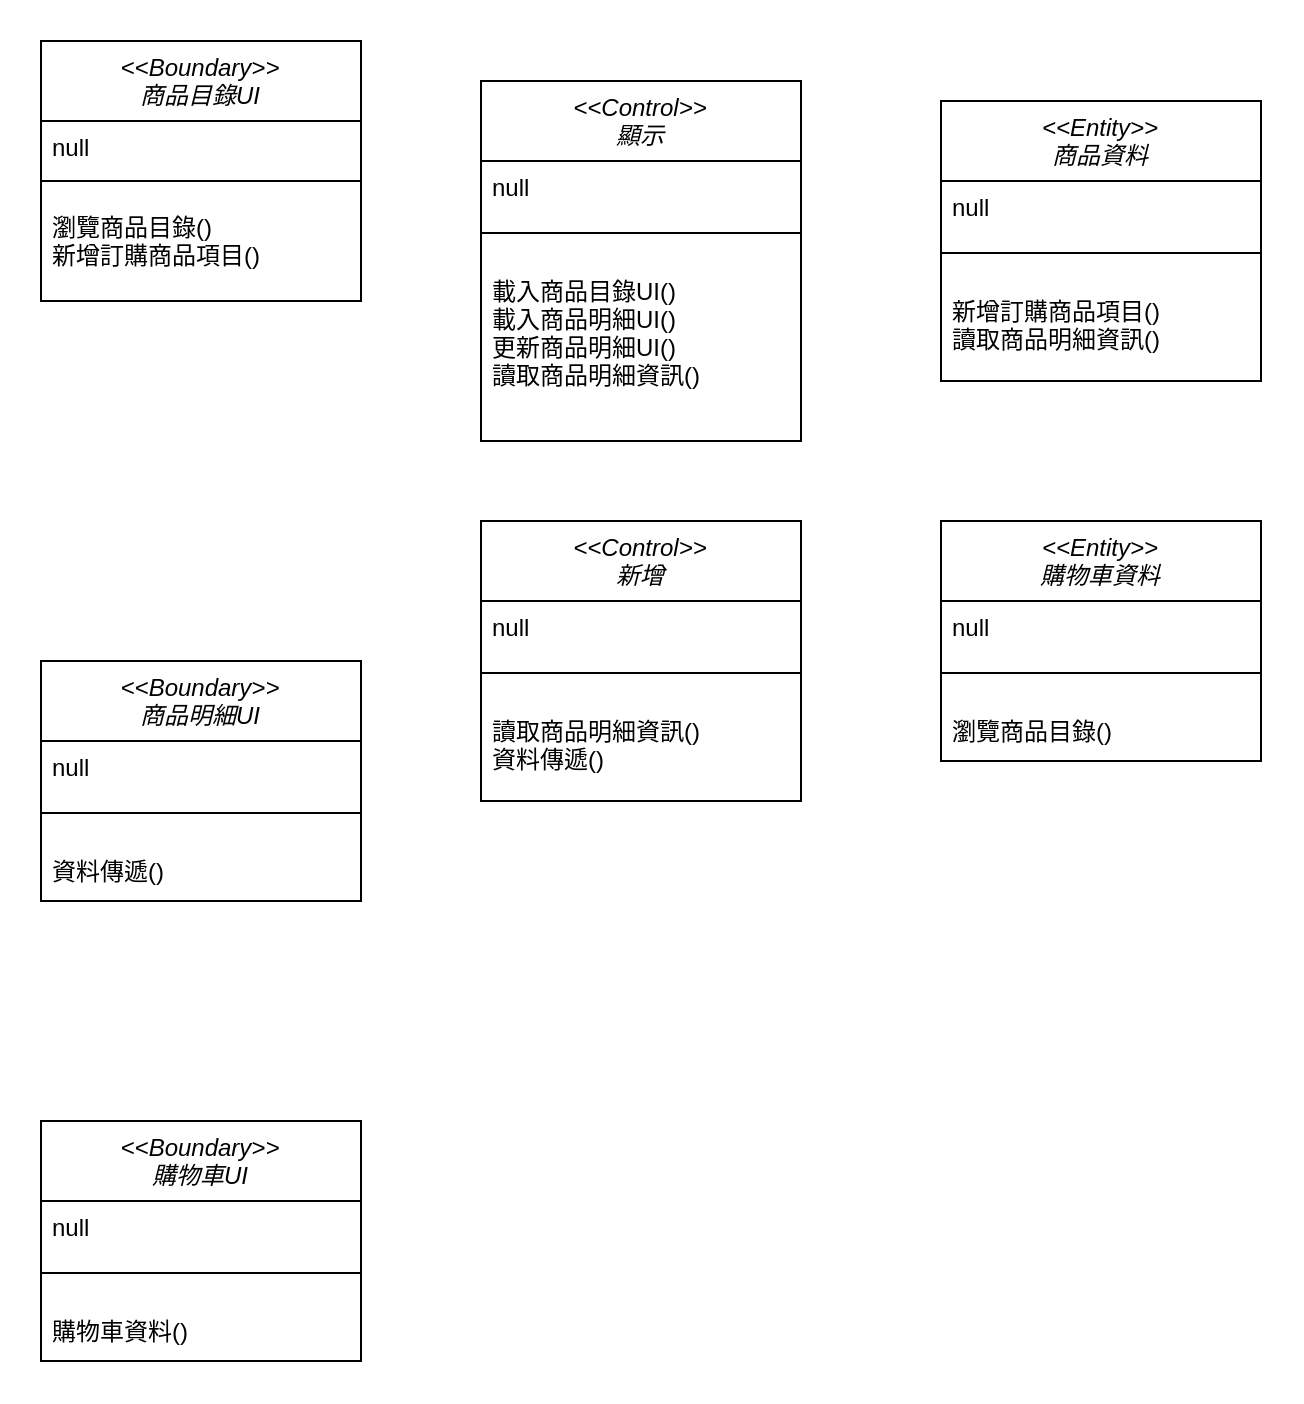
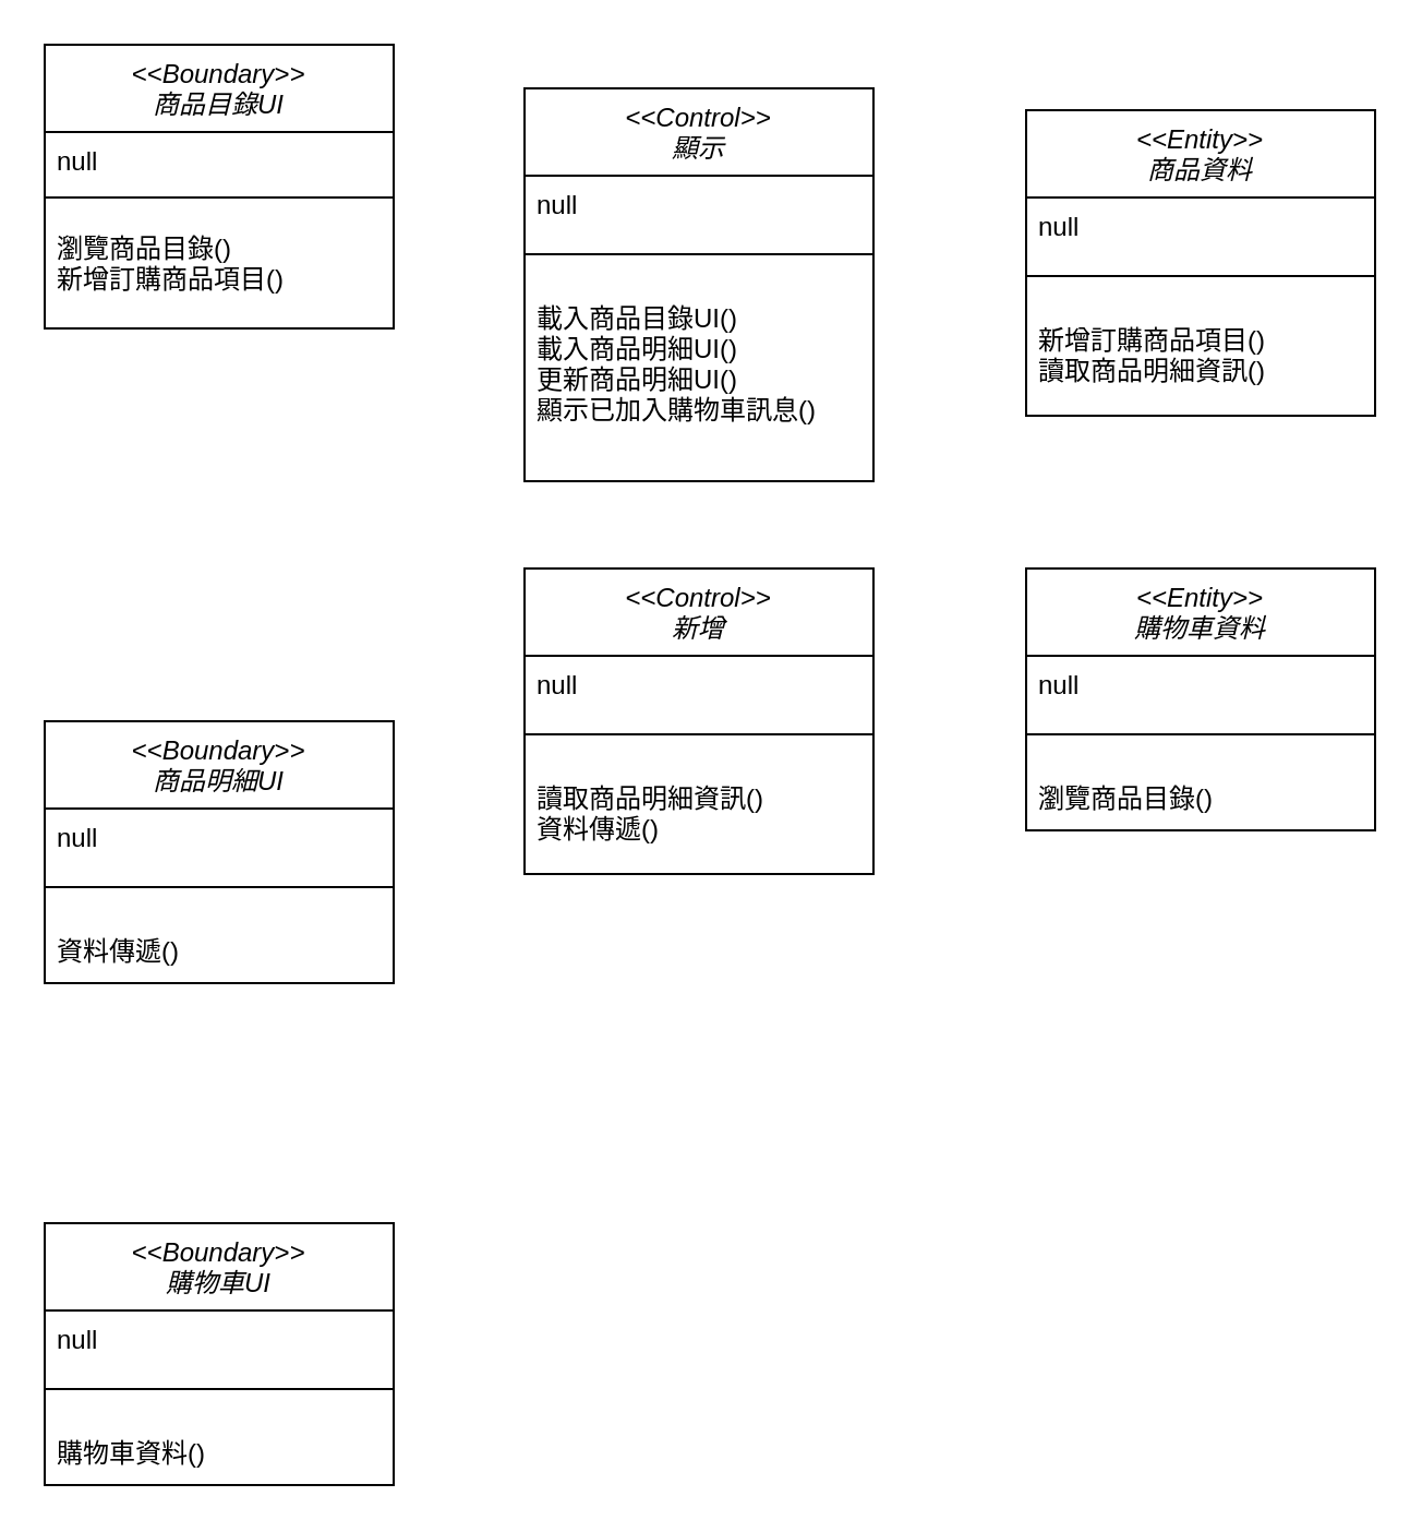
  <mxCell id="0" />
  <mxCell id="1" parent="0" />
  <mxCell id="2" value="&lt;&lt;Boundary&gt;&gt;&#10;商品目錄UI" style="swimlane;fontStyle=2;align=center;verticalAlign=top;childLayout=stackLayout;horizontal=1;startSize=40;horizontalStack=0;resizeParent=1;resizeLast=0;collapsible=1;marginBottom=0;rounded=0;shadow=0;strokeWidth=1;" parent="1" vertex="1"><mxGeometry x="20" y="20" width="160" height="130" as="geometry"><mxRectangle x="230" y="140" width="160" height="26" as="alternateBounds" /></mxGeometry></mxCell>
  <mxCell id="3" value="null" style="text;align=left;verticalAlign=top;spacingLeft=4;spacingRight=4;overflow=hidden;rotatable=0;points=[[0,0.5],[1,0.5]];portConstraint=eastwest;rounded=0;shadow=0;html=0;" parent="2" vertex="1"><mxGeometry y="40" width="160" height="20" as="geometry" /></mxCell>
  <mxCell id="4" value="" style="line;html=1;strokeWidth=1;align=left;verticalAlign=middle;spacingTop=-1;spacingLeft=3;spacingRight=3;rotatable=0;labelPosition=right;points=[];portConstraint=eastwest;" parent="2" vertex="1"><mxGeometry y="60" width="160" height="20" as="geometry" /></mxCell>
  <mxCell id="5" value="瀏覽商品目錄()&#10;新增訂購商品項目()&#10;" style="text;align=left;verticalAlign=top;spacingLeft=4;spacingRight=4;overflow=hidden;rotatable=0;points=[[0,0.5],[1,0.5]];portConstraint=eastwest;rounded=0;shadow=0;html=0;" vertex="1" parent="2"><mxGeometry y="80" width="160" height="38" as="geometry" /></mxCell>
  <mxCell id="6" value="&lt;&lt;Boundary&gt;&gt;&#10;商品明細UI" style="swimlane;fontStyle=2;align=center;verticalAlign=top;childLayout=stackLayout;horizontal=1;startSize=40;horizontalStack=0;resizeParent=1;resizeLast=0;collapsible=1;marginBottom=0;rounded=0;shadow=0;strokeWidth=1;" vertex="1" parent="1"><mxGeometry x="20" y="330" width="160" height="120" as="geometry"><mxRectangle x="230" y="140" width="160" height="26" as="alternateBounds" /></mxGeometry></mxCell>
  <mxCell id="7" value="null" style="text;align=left;verticalAlign=top;spacingLeft=4;spacingRight=4;overflow=hidden;rotatable=0;points=[[0,0.5],[1,0.5]];portConstraint=eastwest;rounded=0;shadow=0;html=0;" vertex="1" parent="6"><mxGeometry y="40" width="160" height="20" as="geometry" /></mxCell>
  <mxCell id="8" value="" style="line;html=1;strokeWidth=1;align=left;verticalAlign=middle;spacingTop=-1;spacingLeft=3;spacingRight=3;rotatable=0;labelPosition=right;points=[];portConstraint=eastwest;" vertex="1" parent="6"><mxGeometry y="60" width="160" height="32" as="geometry" /></mxCell>
  <mxCell id="9" value="資料傳遞()" style="text;align=left;verticalAlign=top;spacingLeft=4;spacingRight=4;overflow=hidden;rotatable=0;points=[[0,0.5],[1,0.5]];portConstraint=eastwest;rounded=0;shadow=0;html=0;" vertex="1" parent="6"><mxGeometry y="92" width="160" height="28" as="geometry" /></mxCell>
  <mxCell id="10" value="&lt;&lt;Boundary&gt;&gt;&#10;購物車UI" style="swimlane;fontStyle=2;align=center;verticalAlign=top;childLayout=stackLayout;horizontal=1;startSize=40;horizontalStack=0;resizeParent=1;resizeLast=0;collapsible=1;marginBottom=0;rounded=0;shadow=0;strokeWidth=1;" vertex="1" parent="1"><mxGeometry x="20" y="560" width="160" height="120" as="geometry"><mxRectangle x="230" y="140" width="160" height="26" as="alternateBounds" /></mxGeometry></mxCell>
  <mxCell id="11" value="null" style="text;align=left;verticalAlign=top;spacingLeft=4;spacingRight=4;overflow=hidden;rotatable=0;points=[[0,0.5],[1,0.5]];portConstraint=eastwest;rounded=0;shadow=0;html=0;" vertex="1" parent="10"><mxGeometry y="40" width="160" height="20" as="geometry" /></mxCell>
  <mxCell id="12" value="" style="line;html=1;strokeWidth=1;align=left;verticalAlign=middle;spacingTop=-1;spacingLeft=3;spacingRight=3;rotatable=0;labelPosition=right;points=[];portConstraint=eastwest;" vertex="1" parent="10"><mxGeometry y="60" width="160" height="32" as="geometry" /></mxCell>
  <mxCell id="13" value="購物車資料()" style="text;align=left;verticalAlign=top;spacingLeft=4;spacingRight=4;overflow=hidden;rotatable=0;points=[[0,0.5],[1,0.5]];portConstraint=eastwest;rounded=0;shadow=0;html=0;" vertex="1" parent="10"><mxGeometry y="92" width="160" height="28" as="geometry" /></mxCell>
  <mxCell id="14" value="&lt;&lt;Control&gt;&gt;&#10;顯示" style="swimlane;fontStyle=2;align=center;verticalAlign=top;childLayout=stackLayout;horizontal=1;startSize=40;horizontalStack=0;resizeParent=1;resizeLast=0;collapsible=1;marginBottom=0;rounded=0;shadow=0;strokeWidth=1;" vertex="1" parent="1"><mxGeometry x="240" y="40" width="160" height="180" as="geometry"><mxRectangle x="230" y="140" width="160" height="26" as="alternateBounds" /></mxGeometry></mxCell>
  <mxCell id="15" value="null" style="text;align=left;verticalAlign=top;spacingLeft=4;spacingRight=4;overflow=hidden;rotatable=0;points=[[0,0.5],[1,0.5]];portConstraint=eastwest;rounded=0;shadow=0;html=0;" vertex="1" parent="14"><mxGeometry y="40" width="160" height="20" as="geometry" /></mxCell>
  <mxCell id="16" value="" style="line;html=1;strokeWidth=1;align=left;verticalAlign=middle;spacingTop=-1;spacingLeft=3;spacingRight=3;rotatable=0;labelPosition=right;points=[];portConstraint=eastwest;" vertex="1" parent="14"><mxGeometry y="60" width="160" height="32" as="geometry" /></mxCell>
- <mxCell id="17" value="載入商品目錄UI()&#10;載入商品明細UI()&#10;更新商品明細UI()&#10;讀取商品明細資訊()" style="text;align=left;verticalAlign=top;spacingLeft=4;spacingRight=4;overflow=hidden;rotatable=0;points=[[0,0.5],[1,0.5]];portConstraint=eastwest;rounded=0;shadow=0;html=0;" vertex="1" parent="14"><mxGeometry y="92" width="160" height="68" as="geometry" /></mxCell>
+ <mxCell id="17" value="載入商品目錄UI()&#10;載入商品明細UI()&#10;更新商品明細UI()&#10;顯示已加入購物車訊息()" style="text;align=left;verticalAlign=top;spacingLeft=4;spacingRight=4;overflow=hidden;rotatable=0;points=[[0,0.5],[1,0.5]];portConstraint=eastwest;rounded=0;shadow=0;html=0;" vertex="1" parent="14"><mxGeometry y="92" width="160" height="68" as="geometry" /></mxCell>
  <mxCell id="18" value="&lt;&lt;Control&gt;&gt;&#10;新增" style="swimlane;fontStyle=2;align=center;verticalAlign=top;childLayout=stackLayout;horizontal=1;startSize=40;horizontalStack=0;resizeParent=1;resizeLast=0;collapsible=1;marginBottom=0;rounded=0;shadow=0;strokeWidth=1;" vertex="1" parent="1"><mxGeometry x="240" y="260" width="160" height="140" as="geometry"><mxRectangle x="230" y="140" width="160" height="26" as="alternateBounds" /></mxGeometry></mxCell>
  <mxCell id="19" value="null" style="text;align=left;verticalAlign=top;spacingLeft=4;spacingRight=4;overflow=hidden;rotatable=0;points=[[0,0.5],[1,0.5]];portConstraint=eastwest;rounded=0;shadow=0;html=0;" vertex="1" parent="18"><mxGeometry y="40" width="160" height="20" as="geometry" /></mxCell>
  <mxCell id="20" value="" style="line;html=1;strokeWidth=1;align=left;verticalAlign=middle;spacingTop=-1;spacingLeft=3;spacingRight=3;rotatable=0;labelPosition=right;points=[];portConstraint=eastwest;" vertex="1" parent="18"><mxGeometry y="60" width="160" height="32" as="geometry" /></mxCell>
  <mxCell id="21" value="讀取商品明細資訊()&#10;資料傳遞()" style="text;align=left;verticalAlign=top;spacingLeft=4;spacingRight=4;overflow=hidden;rotatable=0;points=[[0,0.5],[1,0.5]];portConstraint=eastwest;rounded=0;shadow=0;html=0;" vertex="1" parent="18"><mxGeometry y="92" width="160" height="48" as="geometry" /></mxCell>
  <mxCell id="22" value="&lt;&lt;Entity&gt;&gt;&#10;商品資料" style="swimlane;fontStyle=2;align=center;verticalAlign=top;childLayout=stackLayout;horizontal=1;startSize=40;horizontalStack=0;resizeParent=1;resizeLast=0;collapsible=1;marginBottom=0;rounded=0;shadow=0;strokeWidth=1;" vertex="1" parent="1"><mxGeometry x="470" y="50" width="160" height="140" as="geometry"><mxRectangle x="230" y="140" width="160" height="26" as="alternateBounds" /></mxGeometry></mxCell>
  <mxCell id="23" value="null" style="text;align=left;verticalAlign=top;spacingLeft=4;spacingRight=4;overflow=hidden;rotatable=0;points=[[0,0.5],[1,0.5]];portConstraint=eastwest;rounded=0;shadow=0;html=0;" vertex="1" parent="22"><mxGeometry y="40" width="160" height="20" as="geometry" /></mxCell>
  <mxCell id="24" value="" style="line;html=1;strokeWidth=1;align=left;verticalAlign=middle;spacingTop=-1;spacingLeft=3;spacingRight=3;rotatable=0;labelPosition=right;points=[];portConstraint=eastwest;" vertex="1" parent="22"><mxGeometry y="60" width="160" height="32" as="geometry" /></mxCell>
  <mxCell id="25" value="新增訂購商品項目()&#10;讀取商品明細資訊()" style="text;align=left;verticalAlign=top;spacingLeft=4;spacingRight=4;overflow=hidden;rotatable=0;points=[[0,0.5],[1,0.5]];portConstraint=eastwest;rounded=0;shadow=0;html=0;" vertex="1" parent="22"><mxGeometry y="92" width="160" height="38" as="geometry" /></mxCell>
  <mxCell id="26" value="&lt;&lt;Entity&gt;&gt;&#10;購物車資料" style="swimlane;fontStyle=2;align=center;verticalAlign=top;childLayout=stackLayout;horizontal=1;startSize=40;horizontalStack=0;resizeParent=1;resizeLast=0;collapsible=1;marginBottom=0;rounded=0;shadow=0;strokeWidth=1;" vertex="1" parent="1"><mxGeometry x="470" y="260" width="160" height="120" as="geometry"><mxRectangle x="230" y="140" width="160" height="26" as="alternateBounds" /></mxGeometry></mxCell>
  <mxCell id="27" value="null" style="text;align=left;verticalAlign=top;spacingLeft=4;spacingRight=4;overflow=hidden;rotatable=0;points=[[0,0.5],[1,0.5]];portConstraint=eastwest;rounded=0;shadow=0;html=0;" vertex="1" parent="26"><mxGeometry y="40" width="160" height="20" as="geometry" /></mxCell>
  <mxCell id="28" value="" style="line;html=1;strokeWidth=1;align=left;verticalAlign=middle;spacingTop=-1;spacingLeft=3;spacingRight=3;rotatable=0;labelPosition=right;points=[];portConstraint=eastwest;" vertex="1" parent="26"><mxGeometry y="60" width="160" height="32" as="geometry" /></mxCell>
  <mxCell id="29" value="瀏覽商品目錄()" style="text;align=left;verticalAlign=top;spacingLeft=4;spacingRight=4;overflow=hidden;rotatable=0;points=[[0,0.5],[1,0.5]];portConstraint=eastwest;rounded=0;shadow=0;html=0;" vertex="1" parent="26"><mxGeometry y="92" width="160" height="28" as="geometry" /></mxCell>
